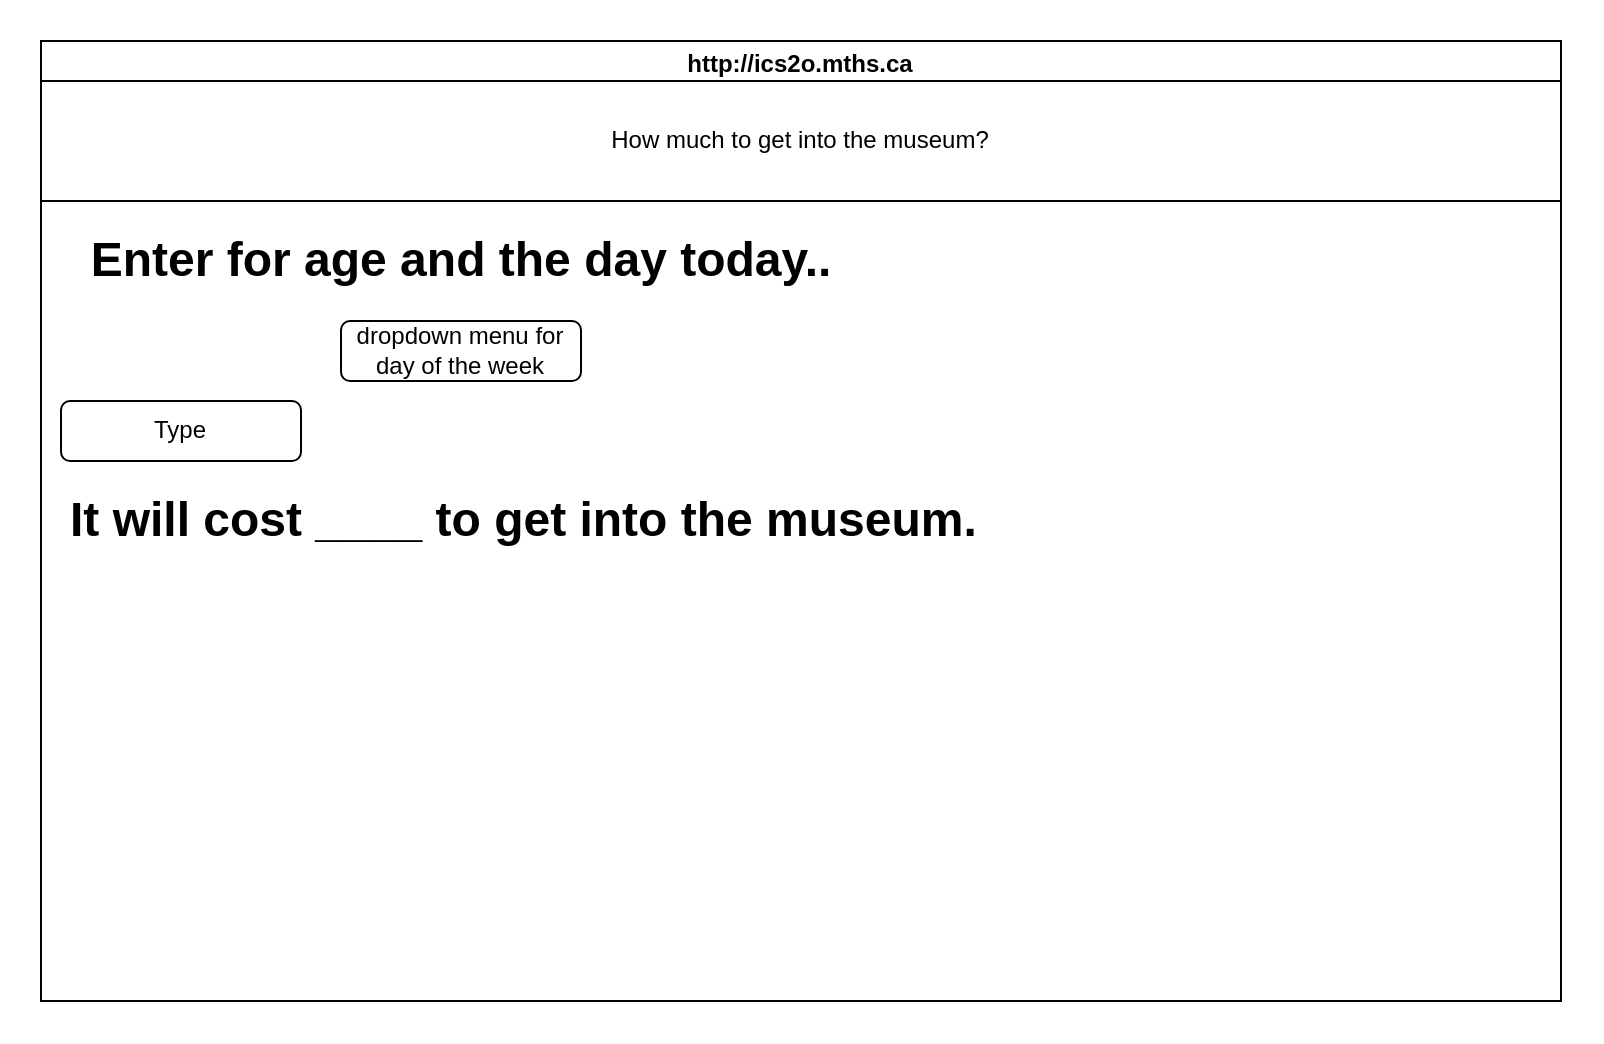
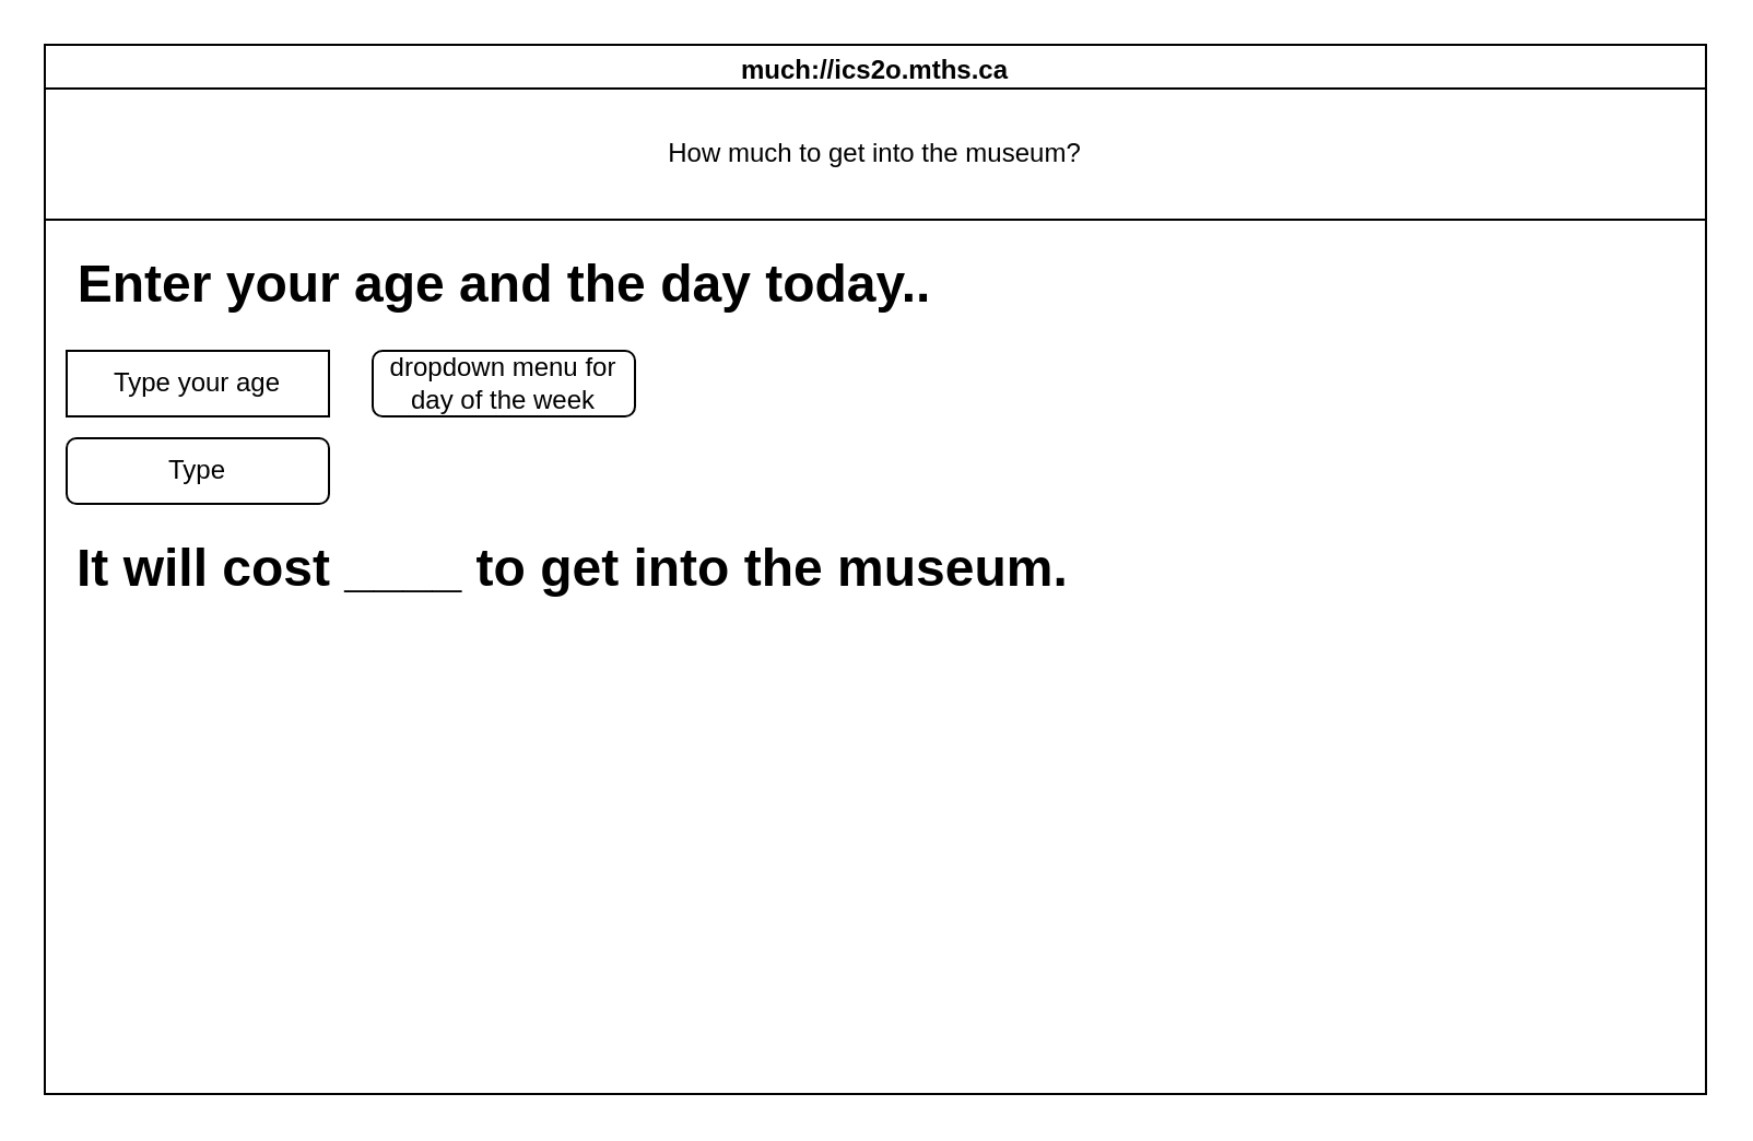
  <mxCell id="0" />
  <mxCell id="1" parent="0" />
- <mxCell id="2" value="http://ics2o.mths.ca" style="swimlane;whiteSpace=wrap;html=1;" parent="1" vertex="1"><mxGeometry x="20" y="20" width="760" height="480" as="geometry" /></mxCell>
+ <mxCell id="2" value="much://ics2o.mths.ca" style="swimlane;whiteSpace=wrap;html=1;" parent="1" vertex="1"><mxGeometry x="20" y="20" width="760" height="480" as="geometry" /></mxCell>
  <mxCell id="3" value="How much to get into the museum?" style="rounded=0;whiteSpace=wrap;html=1;" vertex="1" parent="2"><mxGeometry y="20" width="760" height="60" as="geometry" /></mxCell>
- <mxCell id="5" value="Enter for age and the day today.." style="text;strokeColor=none;fillColor=none;html=1;fontSize=24;fontStyle=1;verticalAlign=middle;align=center;" vertex="1" parent="2"><mxGeometry x="160" y="90" width="100" height="40" as="geometry" /></mxCell>
+ <mxCell id="4" value="Type your age" style="rounded=0;whiteSpace=wrap;html=1;" vertex="1" parent="2"><mxGeometry x="10" y="140" width="120" height="30" as="geometry" /></mxCell>
+ <mxCell id="5" value="Enter your age and the day today.." style="text;strokeColor=none;fillColor=none;html=1;fontSize=24;fontStyle=1;verticalAlign=middle;align=center;" vertex="1" parent="2"><mxGeometry x="160" y="90" width="100" height="40" as="geometry" /></mxCell>
  <mxCell id="6" value="dropdown menu for day of the week" style="rounded=1;whiteSpace=wrap;html=1;" vertex="1" parent="2"><mxGeometry x="150" y="140" width="120" height="30" as="geometry" /></mxCell>
  <mxCell id="7" value="Type" style="rounded=1;whiteSpace=wrap;html=1;" vertex="1" parent="2"><mxGeometry x="10" y="180" width="120" height="30" as="geometry" /></mxCell>
  <mxCell id="8" value="&lt;h1&gt;It will cost ____ to get into the museum.&lt;/h1&gt;" style="text;html=1;strokeColor=none;fillColor=none;spacing=5;spacingTop=-20;whiteSpace=wrap;overflow=hidden;rounded=0;" vertex="1" parent="2"><mxGeometry x="10" y="220" width="610" height="120" as="geometry" /></mxCell>
